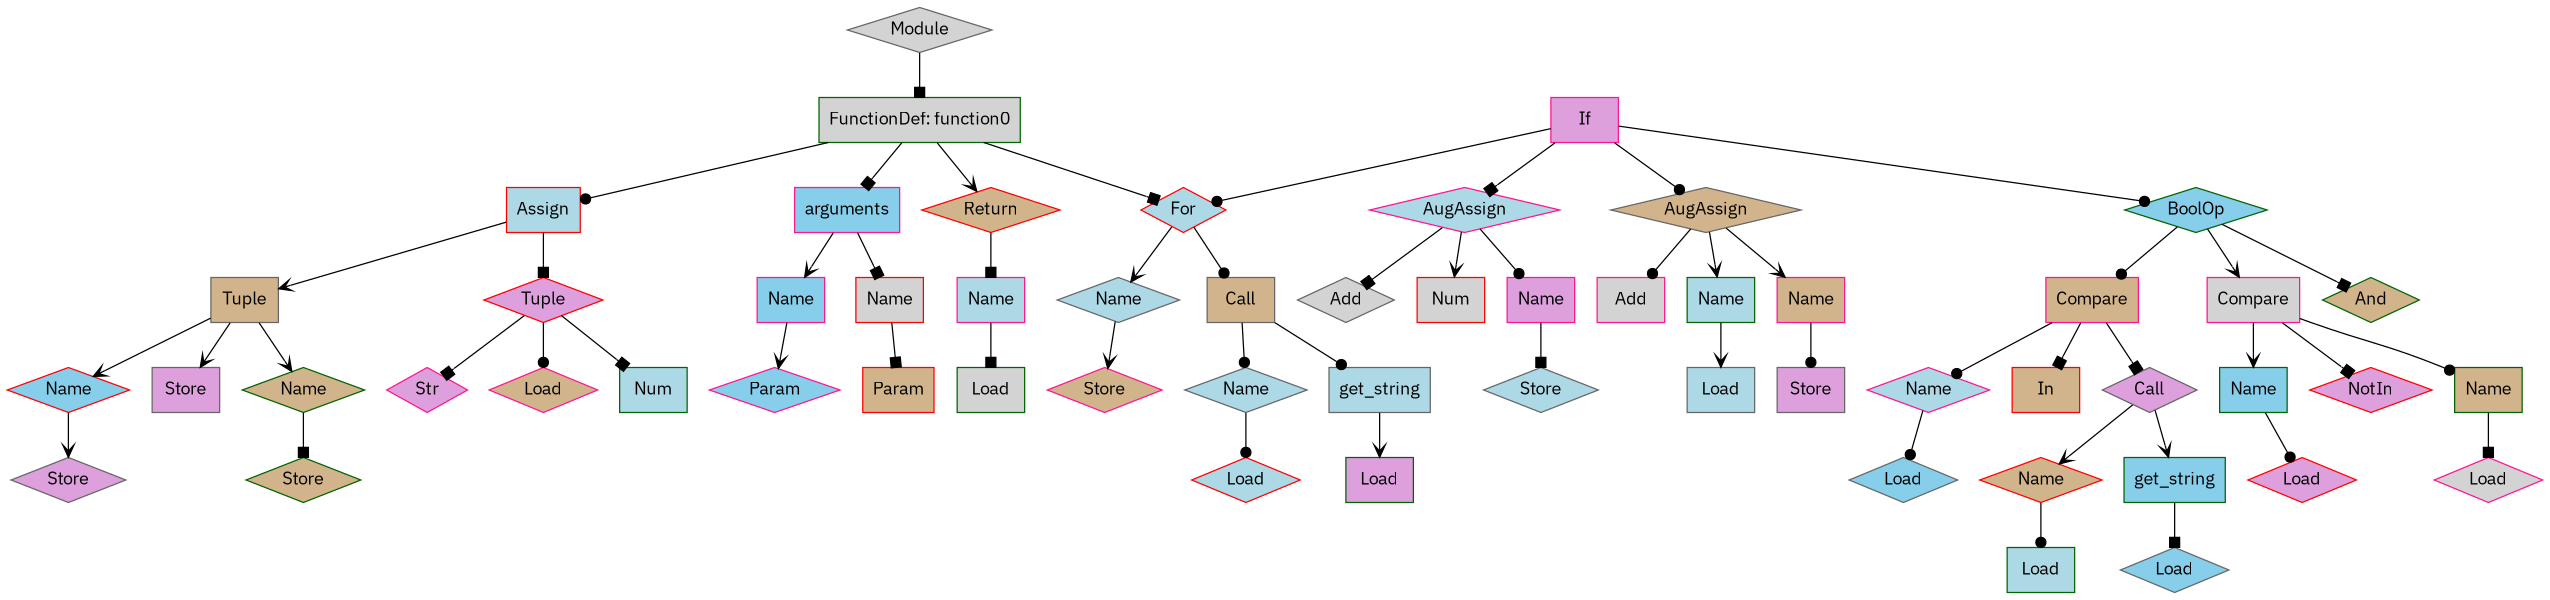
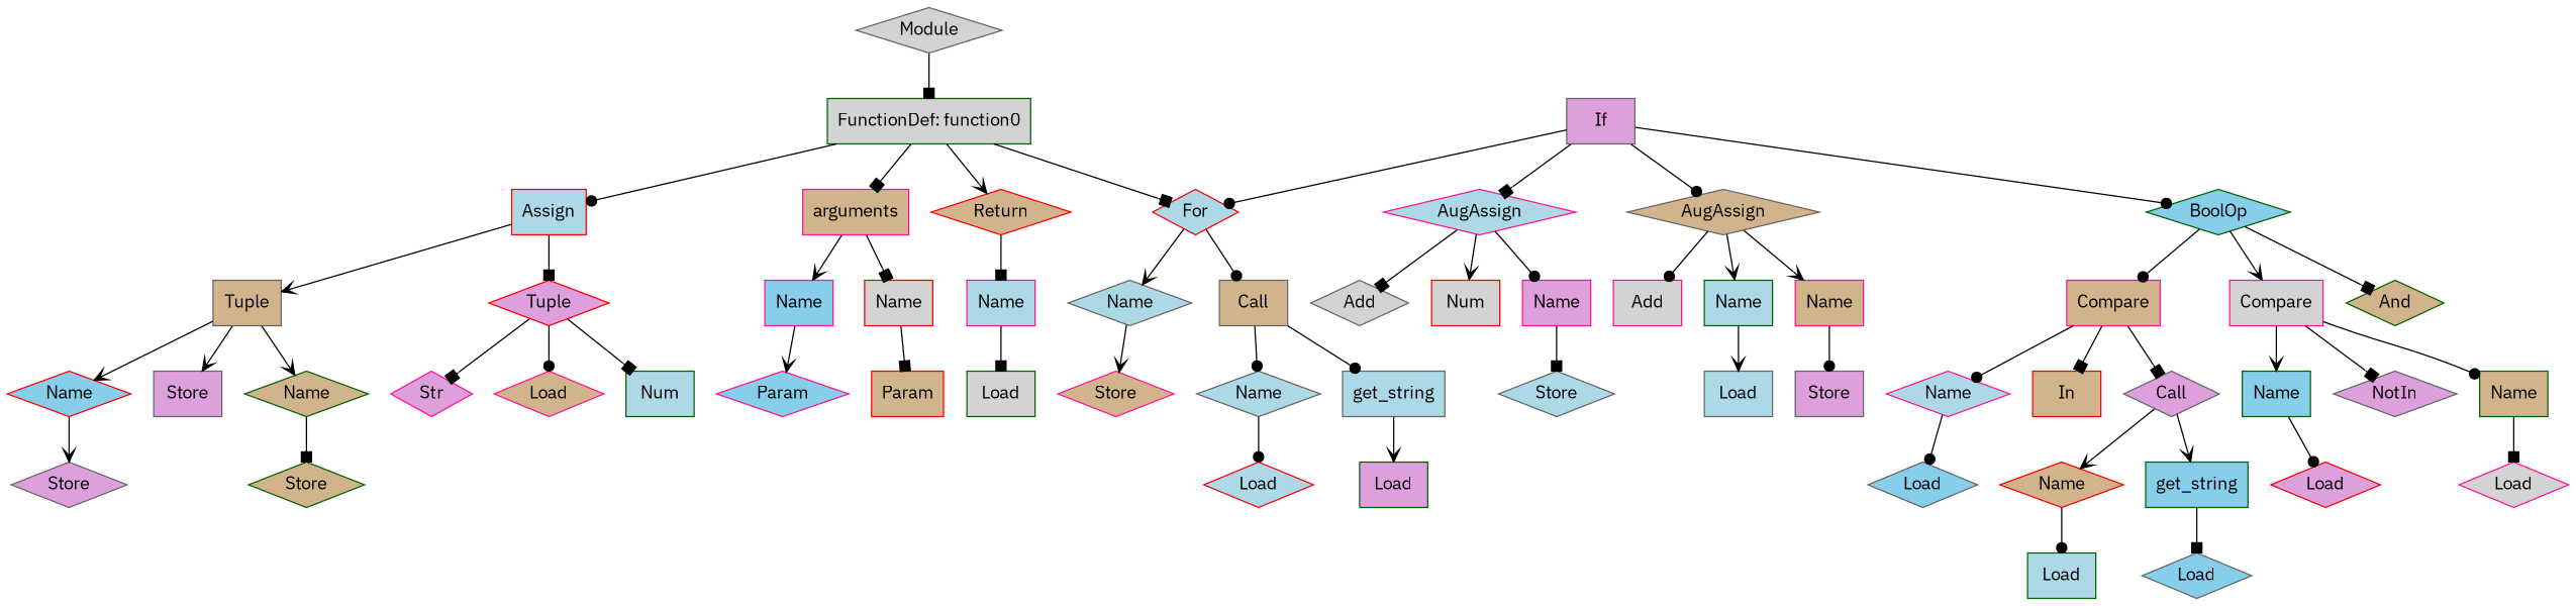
  digraph {
    fontname="IBM Plex Sans"
    node [color=gray40 fillcolor=tan fontname="IBM Plex Sans" shape=diamond style=filled]
    edge [arrowhead=box fontname="IBM Plex Sans"]
    n1 [fillcolor=lightgrey label=Module]
    n2 [color=darkgreen fillcolor=lightgrey label="FunctionDef: function0" shape=box]
-   n3 [color=deeppink fillcolor=skyblue label=arguments shape=box]
+   n3 [color=deeppink label=arguments shape=box]
    n4 [color=red fillcolor=lightblue label=Assign shape=box]
    n5 [color=red fillcolor=lightblue label=For]
    n6 [color=red label=Return]
    n7 [color=deeppink fillcolor=skyblue label=Name shape=box]
    n8 [color=red fillcolor=lightgrey label=Name shape=box]
    n9 [label=Tuple shape=box]
    n10 [color=red fillcolor=plum label=Tuple]
    n11 [fillcolor=lightblue label=Name]
    n12 [label=Call shape=box]
    n13 [color=deeppink fillcolor=lightblue label=Name shape=box]
    n14 [color=deeppink fillcolor=skyblue label=Param]
    n15 [color=red label=Param shape=box]
    n16 [color=darkgreen label=Name]
    n17 [color=red fillcolor=skyblue label=Name]
    n18 [fillcolor=plum label=Store shape=box]
    n19 [color=darkgreen fillcolor=lightblue label=Num shape=box]
    n20 [color=deeppink fillcolor=plum label=Str]
    n21 [color=deeppink label=Load]
    n22 [color=deeppink label=Store]
    n23 [fillcolor=lightblue label=get_string shape=box]
    n24 [fillcolor=lightblue label=Name]
-   n25 [color=deeppink fillcolor=plum label=If shape=box]
+   n25 [fillcolor=plum label=If shape=box]
    n26 [color=darkgreen fillcolor=skyblue label=BoolOp]
    n27 [color=deeppink fillcolor=lightblue label=AugAssign]
    n28 [label=AugAssign]
    n29 [color=darkgreen fillcolor=lightgrey label=Load shape=box]
    n30 [color=darkgreen label=Store]
    n31 [fillcolor=plum label=Store]
    n32 [color=darkgreen fillcolor=plum label=Load shape=box]
    n33 [color=red fillcolor=lightblue label=Load]
    n34 [color=darkgreen label=And]
    n35 [color=deeppink label=Compare shape=box]
    n36 [color=deeppink fillcolor=lightgrey label=Compare shape=box]
    n37 [color=deeppink fillcolor=plum label=Name shape=box]
    n38 [fillcolor=lightgrey label=Add]
    n39 [color=red fillcolor=lightgrey label=Num shape=box]
    n40 [color=deeppink label=Name shape=box]
    n41 [color=deeppink fillcolor=lightgrey label=Add shape=box]
    n42 [color=darkgreen fillcolor=lightblue label=Name shape=box]
    n43 [color=deeppink fillcolor=lightblue label=Name]
    n44 [color=red label=In shape=box]
    n45 [fillcolor=plum label=Call]
    n46 [color=darkgreen fillcolor=skyblue label=Name shape=box]
-   n47 [color=red fillcolor=plum label=NotIn]
+   n47 [fillcolor=plum label=NotIn]
    n48 [color=darkgreen label=Name shape=box]
    n49 [fillcolor=lightblue label=Store]
    n50 [fillcolor=plum label=Store shape=box]
    n51 [fillcolor=lightblue label=Load shape=box]
    n52 [fillcolor=skyblue label=Load]
    n53 [color=darkgreen fillcolor=skyblue label=get_string shape=box]
    n54 [color=red label=Name]
    n55 [color=red fillcolor=plum label=Load]
    n56 [color=deeppink fillcolor=lightgrey label=Load]
    n57 [fillcolor=skyblue label=Load]
    n58 [color=darkgreen fillcolor=lightblue label=Load shape=box]
    n1 -> n2
    n2 -> n3
    n2 -> n4 [arrowhead=dot]
    n2 -> n5
    n2 -> n6 [arrowhead=vee]
    n3 -> n7 [arrowhead=vee]
    n3 -> n8
    n4 -> n9 [arrowhead=vee]
    n4 -> n10
    n5 -> n11 [arrowhead=vee]
    n5 -> n12 [arrowhead=dot]
    n6 -> n13
    n7 -> n14 [arrowhead=vee]
    n8 -> n15
    n9 -> n16 [arrowhead=vee]
    n9 -> n17 [arrowhead=vee]
    n9 -> n18 [arrowhead=vee]
    n10 -> n19
    n10 -> n20
    n10 -> n21 [arrowhead=dot]
    n11 -> n22 [arrowhead=vee]
    n12 -> n23 [arrowhead=dot]
    n12 -> n24 [arrowhead=dot]
    n13 -> n29
    n16 -> n30
    n17 -> n31 [arrowhead=vee]
    n23 -> n32 [arrowhead=vee]
    n24 -> n33 [arrowhead=dot]
    n25 -> n5 [arrowhead=dot]
    n25 -> n26 [arrowhead=dot]
    n25 -> n27
    n25 -> n28 [arrowhead=dot]
    n26 -> n34
    n26 -> n35 [arrowhead=dot]
    n26 -> n36 [arrowhead=vee]
    n27 -> n37 [arrowhead=dot]
    n27 -> n38
    n27 -> n39 [arrowhead=vee]
    n28 -> n40 [arrowhead=vee]
    n28 -> n41 [arrowhead=dot]
    n28 -> n42 [arrowhead=vee]
    n35 -> n43 [arrowhead=dot]
    n35 -> n44
    n35 -> n45
    n36 -> n46 [arrowhead=vee]
    n36 -> n47
    n36 -> n48 [arrowhead=dot]
    n37 -> n49
    n40 -> n50 [arrowhead=dot]
    n42 -> n51 [arrowhead=vee]
    n43 -> n52 [arrowhead=dot]
    n45 -> n53 [arrowhead=vee]
    n45 -> n54 [arrowhead=vee]
    n46 -> n55 [arrowhead=dot]
    n48 -> n56
    n53 -> n57
    n54 -> n58 [arrowhead=dot]
  }
